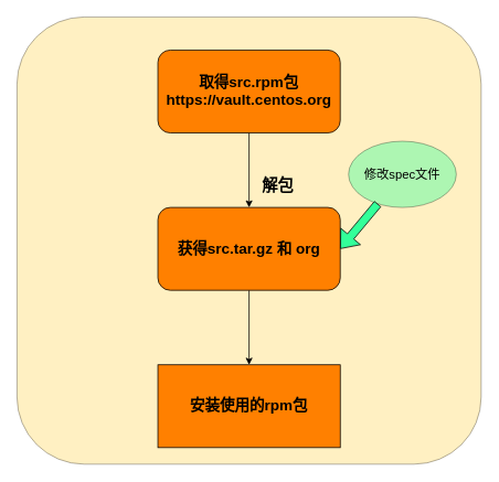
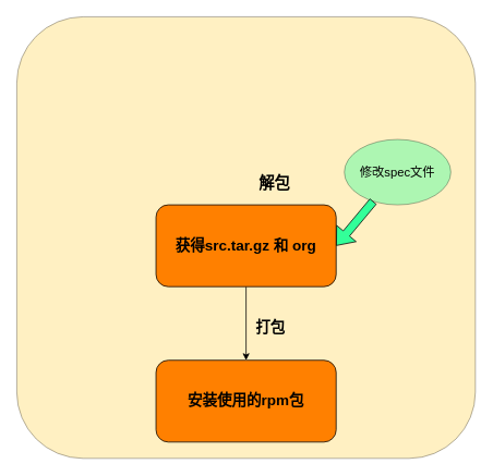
  <mxCell id="0" />
  <mxCell id="1" parent="0" />
  <mxCell id="2" value="" style="rounded=1;whiteSpace=wrap;html=1;opacity=40;fillColor=#FFD966;" vertex="1" parent="1"><mxGeometry x="20" y="20" width="560" height="540" as="geometry" /></mxCell>
- <mxCell id="3" style="edgeStyle=orthogonalEdgeStyle;rounded=0;orthogonalLoop=1;jettySize=auto;html=1;" edge="1" parent="1" source="4" target="6"><mxGeometry relative="1" as="geometry" /></mxCell>
- <mxCell id="4" value="&lt;b style=&quot;font-size: 18px&quot;&gt;取得src.rpm包&lt;br&gt;https://vault.centos.org&lt;/b&gt;" style="rounded=1;whiteSpace=wrap;html=1;fillColor=#FF8000;" vertex="1" parent="1"><mxGeometry x="190" y="60" width="220" height="100" as="geometry" /></mxCell>
  <mxCell id="5" style="edgeStyle=orthogonalEdgeStyle;rounded=0;orthogonalLoop=1;jettySize=auto;html=1;" edge="1" parent="1" source="6" target="7"><mxGeometry relative="1" as="geometry" /></mxCell>
  <mxCell id="6" value="&lt;b&gt;&lt;font style=&quot;font-size: 18px&quot;&gt;获得src.tar.gz 和 org&lt;/font&gt;&lt;/b&gt;" style="rounded=1;whiteSpace=wrap;html=1;fillColor=#FF8000;" vertex="1" parent="1"><mxGeometry x="190" y="250" width="220" height="100" as="geometry" /></mxCell>
- <mxCell id="7" value="&lt;b&gt;&lt;font style=&quot;font-size: 18px&quot;&gt;安装使用的rpm包&lt;/font&gt;&lt;/b&gt;" style="whiteSpace=wrap;html=1;fillColor=#FF8000;rounded=0;" vertex="1" parent="1"><mxGeometry x="190" y="440" width="220" height="100" as="geometry" /></mxCell>
+ <mxCell id="7" value="&lt;b&gt;&lt;font style=&quot;font-size: 18px&quot;&gt;安装使用的rpm包&lt;/font&gt;&lt;/b&gt;" style="rounded=1;whiteSpace=wrap;html=1;fillColor=#FF8000;" vertex="1" parent="1"><mxGeometry x="190" y="440" width="220" height="100" as="geometry" /></mxCell>
  <mxCell id="8" value="&lt;b&gt;&lt;font style=&quot;font-size: 19px&quot;&gt;解包&lt;/font&gt;&lt;/b&gt;" style="text;html=1;strokeColor=none;fillColor=none;align=center;verticalAlign=middle;whiteSpace=wrap;rounded=0;" vertex="1" parent="1"><mxGeometry x="290" y="215" width="90" height="20" as="geometry" /></mxCell>
+ <mxCell id="9" value="&lt;b&gt;&lt;font style=&quot;font-size: 18px&quot;&gt;打包&lt;/font&gt;&lt;/b&gt;" style="text;html=1;strokeColor=none;fillColor=none;align=center;verticalAlign=middle;whiteSpace=wrap;rounded=0;" vertex="1" parent="1"><mxGeometry x="310" y="390" width="40" height="20" as="geometry" /></mxCell>
  <mxCell id="10" value="&lt;font style=&quot;font-size: 15px&quot;&gt;修改spec文件&lt;/font&gt;" style="ellipse;whiteSpace=wrap;html=1;opacity=40;fillColor=#33FF99;" vertex="1" parent="1"><mxGeometry x="420" y="170" width="130" height="80" as="geometry" /></mxCell>
  <mxCell id="11" value="" style="shape=flexArrow;endArrow=classic;html=1;entryX=1;entryY=0.5;entryDx=0;entryDy=0;fillColor=#33FF99;" edge="1" parent="1" source="10" target="6"><mxGeometry width="50" height="50" relative="1" as="geometry"><mxPoint x="450" y="270" as="sourcePoint" /><mxPoint x="500" y="220" as="targetPoint" /></mxGeometry></mxCell>
